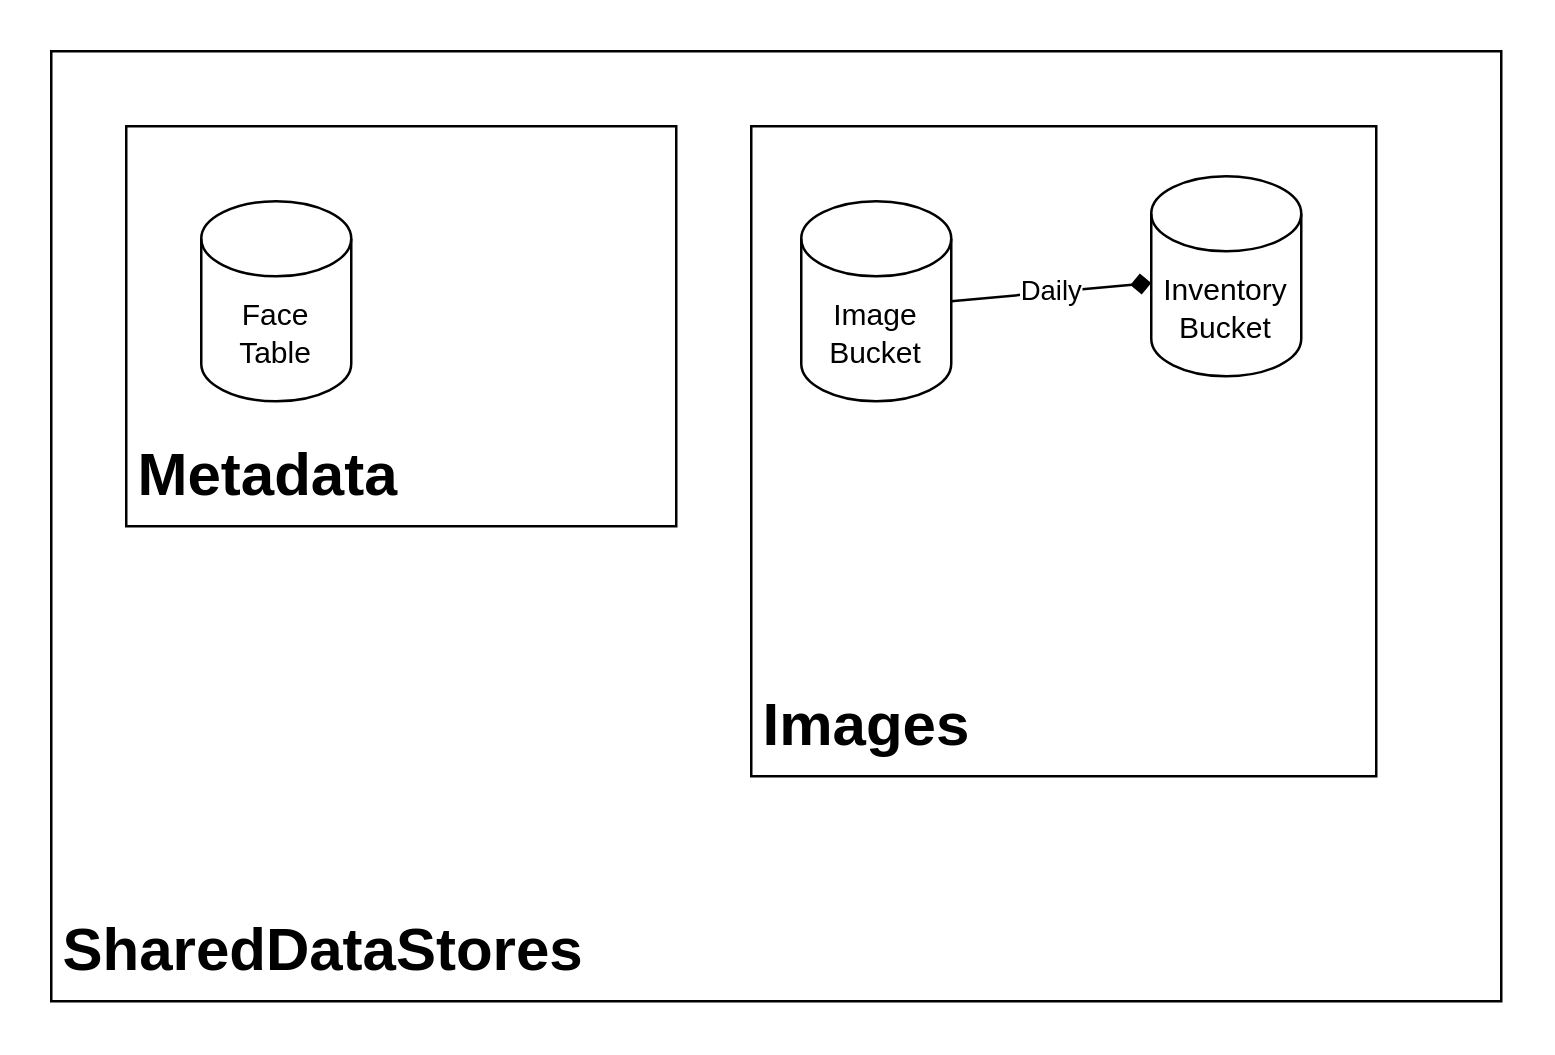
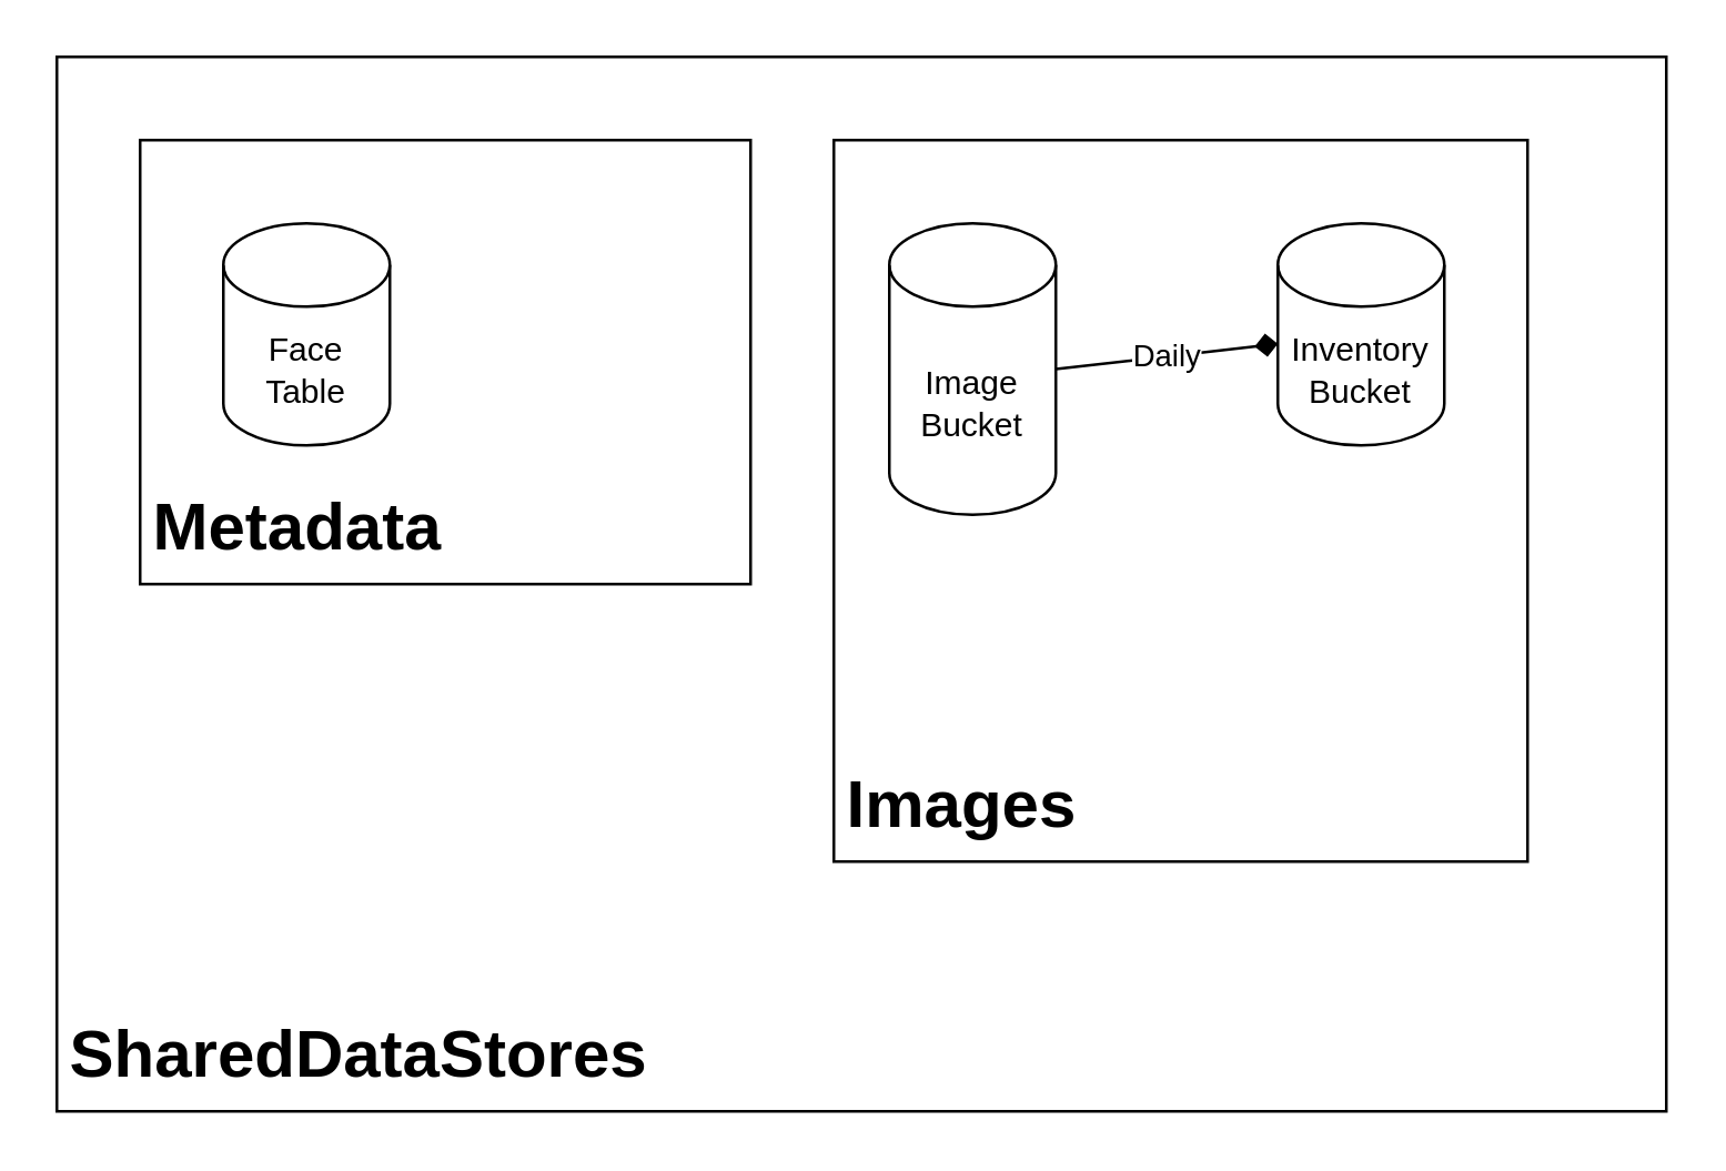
  <mxCell id="0" />
  <mxCell id="1" parent="0" />
  <mxCell id="2" value="" style="rounded=0;whiteSpace=wrap;html=1;" vertex="1" parent="1"><mxGeometry x="20" y="20" width="580" height="380" as="geometry" /></mxCell>
  <mxCell id="3" value="" style="rounded=0;whiteSpace=wrap;html=1;" vertex="1" parent="1"><mxGeometry x="300" y="50" width="250" height="260" as="geometry" /></mxCell>
  <mxCell id="4" value="" style="rounded=0;whiteSpace=wrap;html=1;" vertex="1" parent="1"><mxGeometry x="50" y="50" width="220" height="160" as="geometry" /></mxCell>
- <mxCell id="5" value="Image&lt;br&gt;Bucket" style="shape=cylinder3;whiteSpace=wrap;html=1;boundedLbl=1;backgroundOutline=1;size=15;" vertex="1" parent="1"><mxGeometry x="320" y="80" width="60" height="80" as="geometry" /></mxCell>
- <mxCell id="6" value="Inventory&lt;br&gt;Bucket" style="shape=cylinder3;whiteSpace=wrap;html=1;boundedLbl=1;backgroundOutline=1;size=15;" vertex="1" parent="1"><mxGeometry x="460" y="70" width="60" height="80" as="geometry" /></mxCell>
+ <mxCell id="5" value="Image&lt;br&gt;Bucket" style="shape=cylinder3;whiteSpace=wrap;html=1;boundedLbl=1;backgroundOutline=1;size=15;" vertex="1" parent="1"><mxGeometry x="320" y="80" width="60" height="105" as="geometry" /></mxCell>
+ <mxCell id="6" value="Inventory&lt;br&gt;Bucket" style="shape=cylinder3;whiteSpace=wrap;html=1;boundedLbl=1;backgroundOutline=1;size=15;" vertex="1" parent="1"><mxGeometry x="460" y="80" width="60" height="80" as="geometry" /></mxCell>
  <mxCell id="7" value="Daily" style="endArrow=diamond;html=1;exitX=1;exitY=0.5;exitDx=0;exitDy=0;exitPerimeter=0;" edge="1" parent="1" source="5" target="6"><mxGeometry width="50" height="50" relative="1" as="geometry"><mxPoint x="310" y="270" as="sourcePoint" /><mxPoint x="360" y="220" as="targetPoint" /></mxGeometry></mxCell>
  <mxCell id="8" value="&lt;h1&gt;Images&lt;/h1&gt;" style="text;html=1;strokeColor=none;fillColor=none;spacing=5;spacingTop=-20;whiteSpace=wrap;overflow=hidden;rounded=0;" vertex="1" parent="1"><mxGeometry x="300" y="270" width="100" height="40" as="geometry" /></mxCell>
  <mxCell id="9" value="Face&lt;br&gt;Table" style="shape=cylinder3;whiteSpace=wrap;html=1;boundedLbl=1;backgroundOutline=1;size=15;" vertex="1" parent="1"><mxGeometry x="80" y="80" width="60" height="80" as="geometry" /></mxCell>
  <mxCell id="10" value="&lt;h1&gt;Metadata&lt;/h1&gt;" style="text;html=1;strokeColor=none;fillColor=none;spacing=5;spacingTop=-20;whiteSpace=wrap;overflow=hidden;rounded=0;" vertex="1" parent="1"><mxGeometry x="50" y="170" width="150" height="40" as="geometry" /></mxCell>
  <mxCell id="11" value="&lt;h1&gt;SharedDataStores&lt;/h1&gt;" style="text;html=1;strokeColor=none;fillColor=none;spacing=5;spacingTop=-20;whiteSpace=wrap;overflow=hidden;rounded=0;" vertex="1" parent="1"><mxGeometry x="20" y="360" width="250" height="40" as="geometry" /></mxCell>
